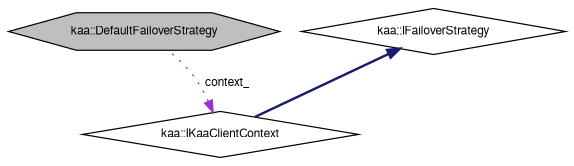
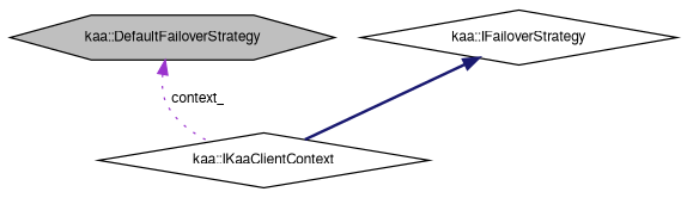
  digraph {
    node [color=black fontname=FreeSans fontsize=10 shape=diamond]
    edge [dir=back fontname=FreeSans fontsize=10 labelfontname=FreeSans labelfontsize=10]
    n1 [fillcolor=grey75 fontcolor=black height=0.2 label="kaa::DefaultFailoverStrategy" shape=hexagon style=filled width=0.4]
    n2 [height=0.2 label="kaa::IFailoverStrategy" width=0.4]
    n3 [height=0.2 label="kaa::IKaaClientContext" width=0.4]
    n2 -> n3 [color=midnightblue style=bold]
-   n3 -> n1 [color=darkorchid3 label=" context_" style=dotted]
+   n1 -> n3 [color=darkorchid3 label=" context_" style=dotted]
  }
